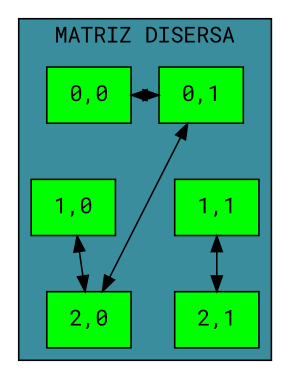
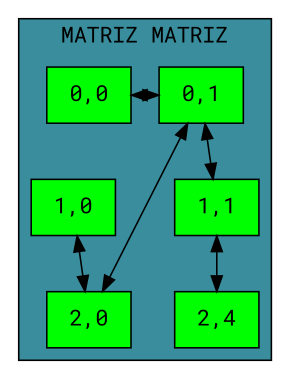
  digraph {
    fontname="Roboto Mono"
    node [fillcolor=green fontname="Roboto Mono" shape=box style=filled]
    edge [dir=both fontname="Roboto Mono"]
    n1 [label="0,0"]
    n2 [label="0,1"]
    n3 [label="1,0"]
    n4 [label="1,1"]
    n5 [label="2,0"]
-   n6 [label="2,1"]
+   n6 [label="2,4"]
    subgraph cluster_1 {
      bgcolor="#398D9C"
-     label="MATRIZ DISERSA"
+     label="MATRIZ MATRIZ"
      subgraph sub_2 {
        bgcolor="#398D9C"
        label="MATRIZ DISERSA"
        rank=same
        n1
        n2
      }
      subgraph sub_3 {
        bgcolor="#398D9C"
        label="MATRIZ DISERSA"
        rank=same
        n3
        n4
      }
      subgraph sub_4 {
        bgcolor="#398D9C"
        label="MATRIZ DISERSA"
        rank=same
        n5
        n6
      }
    }
    n1 -> n2
+   n2 -> n4
    n3 -> n5
    n4 -> n6
    n5 -> n2
  }
